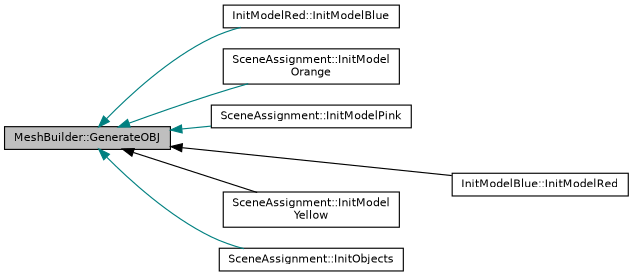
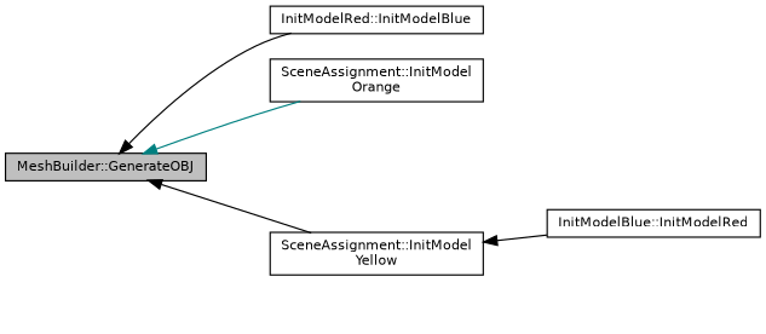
  digraph {
    rankdir=LR
    node [color=black fontname=Helvetica fontsize=10 shape=record]
    edge [color=black dir=back fontname=Helvetica fontsize=10 labelfontname=Helvetica labelfontsize=10 style=solid]
    n1 [fillcolor=grey75 fontcolor=black height=0.2 label="MeshBuilder::GenerateOBJ" style=filled width=0.4]
    n2 [height=0.2 label="InitModelRed::InitModelBlue" width=0.4]
    n3 [height=0.2 label="SceneAssignment::InitModel\lOrange" width=0.4]
-   n4 [height=0.2 label="SceneAssignment::InitModelPink" width=0.4]
    n5 [height=0.2 label="InitModelBlue::InitModelRed" width=0.4]
    n6 [height=0.2 label="SceneAssignment::InitModel\lYellow" width=0.4]
-   n7 [height=0.2 label="SceneAssignment::InitObjects" width=0.4]
-   n1 -> n2 [color=teal]
+   n1 -> n2
    n1 -> n3 [color=teal]
-   n1 -> n4 [color=teal]
-   n1 -> n5
+   n6 -> n5
    n1 -> n6
-   n1 -> n7 [color=teal]
  }
